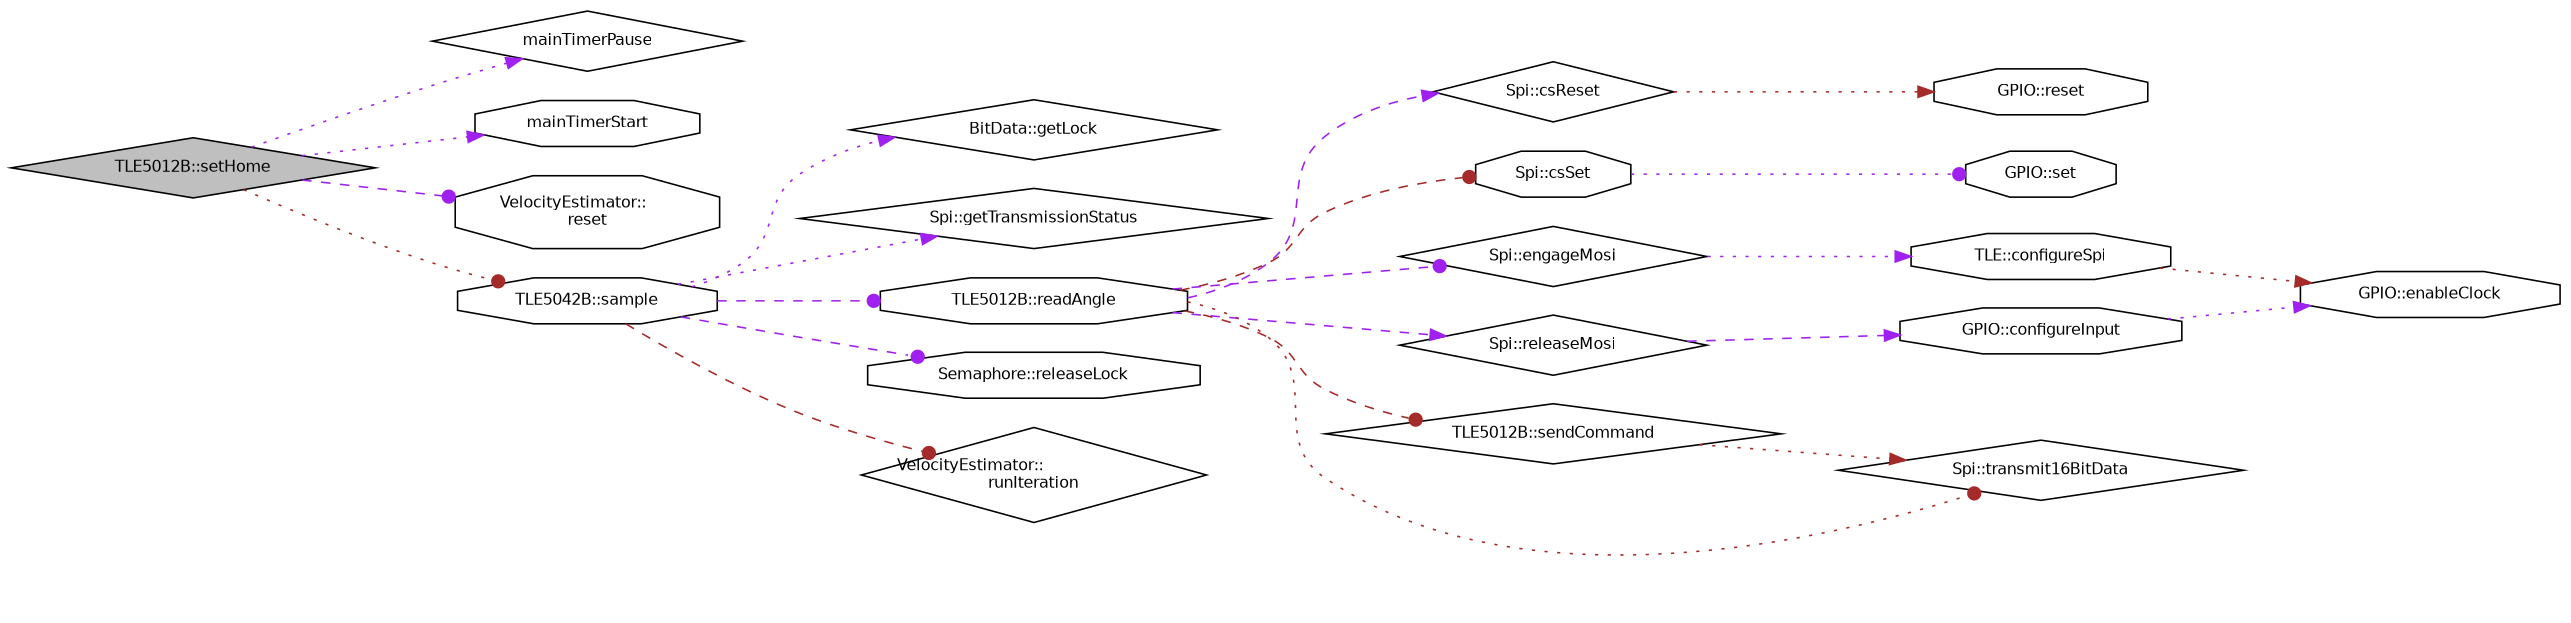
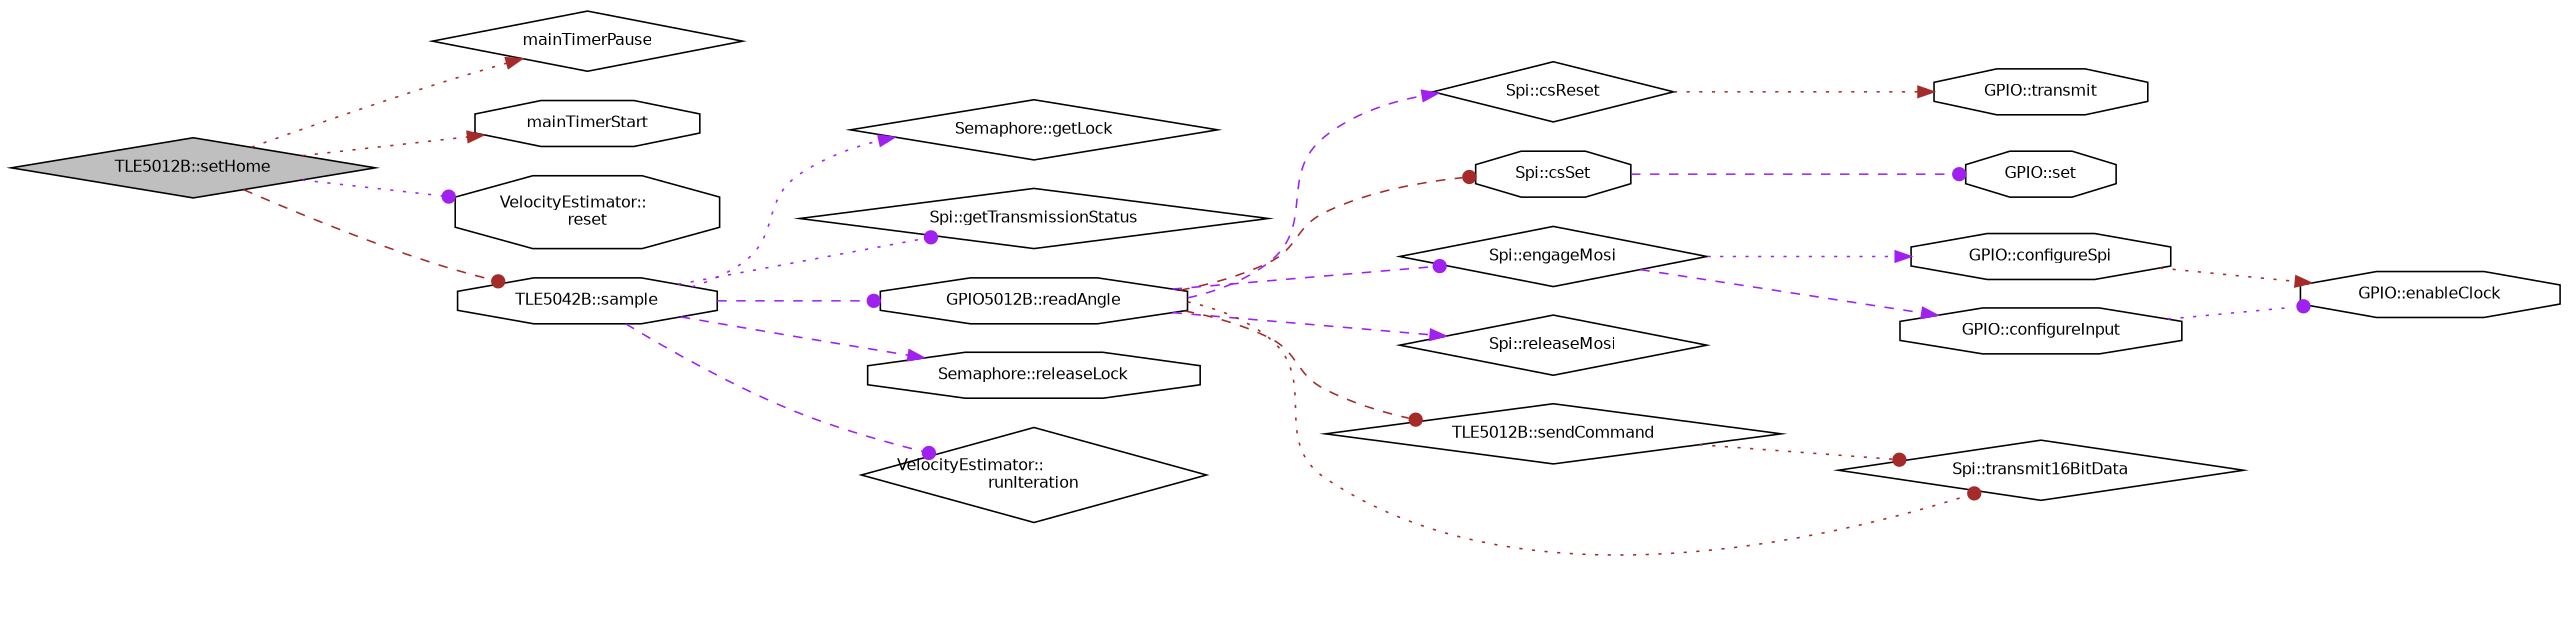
  digraph {
    rankdir=LR
    node [color=black fillcolor=white fontname=Helvetica fontsize=10 shape=octagon style=filled]
    edge [arrowhead=normal color=purple fontname=Helvetica fontsize=10 labelfontname=Helvetica labelfontsize=10 style=dotted]
    n1 [fillcolor=grey75 fontcolor=black height=0.2 label="TLE5012B::setHome" shape=diamond width=0.4]
    n2 [height=0.2 label=mainTimerPause shape=diamond width=0.4]
    n3 [height=0.2 label=mainTimerStart width=0.4]
    n4 [height=0.2 label="VelocityEstimator::\lreset" width=0.4]
    n5 [height=0.2 label="TLE5042B::sample" width=0.4]
-   n6 [height=0.2 label="BitData::getLock" shape=diamond width=0.4]
+   n6 [height=0.2 label="Semaphore::getLock" shape=diamond width=0.4]
    n7 [height=0.2 label="Spi::getTransmissionStatus" shape=diamond width=0.4]
-   n8 [height=0.2 label="TLE5012B::readAngle" width=0.4]
+   n8 [height=0.2 label="GPIO5012B::readAngle" width=0.4]
    n9 [height=0.2 label="Semaphore::releaseLock" width=0.4]
    n10 [height=0.2 label="VelocityEstimator::\lrunIteration" shape=diamond width=0.4]
    n11 [height=0.2 label="Spi::csReset" shape=diamond width=0.4]
    n12 [height=0.2 label="Spi::csSet" width=0.4]
    n13 [height=0.2 label="Spi::engageMosi" shape=diamond width=0.4]
    n14 [height=0.2 label="Spi::releaseMosi" shape=diamond width=0.4]
    n15 [height=0.2 label="TLE5012B::sendCommand" shape=diamond width=0.4]
    n16 [height=0.2 label="Spi::transmit16BitData" shape=diamond width=0.4]
-   n17 [height=0.2 label="GPIO::reset" width=0.4]
+   n17 [height=0.2 label="GPIO::transmit" width=0.4]
    n18 [height=0.2 label="GPIO::set" width=0.4]
-   n19 [height=0.2 label="TLE::configureSpi" width=0.4]
+   n19 [height=0.2 label="GPIO::configureSpi" width=0.4]
    n20 [height=0.2 label="GPIO::configureInput" width=0.4]
    n21 [height=0.2 label="GPIO::enableClock" width=0.4]
-   n1 -> n2
-   n1 -> n3
-   n1 -> n4 [arrowhead=dot style=dashed]
-   n1 -> n5 [arrowhead=dot color=brown]
+   n1 -> n2 [color=brown]
+   n1 -> n3 [color=brown]
+   n1 -> n4 [arrowhead=dot]
+   n1 -> n5 [arrowhead=dot color=brown style=dashed]
    n5 -> n6
-   n5 -> n7
+   n5 -> n7 [arrowhead=dot]
    n5 -> n8 [arrowhead=dot style=dashed]
-   n5 -> n9 [arrowhead=dot style=dashed]
-   n5 -> n10 [arrowhead=dot color=brown style=dashed]
+   n5 -> n9 [style=dashed]
+   n5 -> n10 [arrowhead=dot style=dashed]
    n8 -> n11 [style=dashed]
    n8 -> n12 [arrowhead=dot color=brown style=dashed]
    n8 -> n13 [arrowhead=dot style=dashed]
    n8 -> n14 [style=dashed]
    n8 -> n15 [arrowhead=dot color=brown style=dashed]
    n8 -> n16 [arrowhead=dot color=brown]
    n11 -> n17 [color=brown]
-   n12 -> n18 [arrowhead=dot]
+   n12 -> n18 [arrowhead=dot style=dashed]
    n13 -> n19
-   n14 -> n20 [style=dashed]
-   n15 -> n16 [color=brown]
+   n13 -> n20 [style=dashed]
+   n15 -> n16 [arrowhead=dot color=brown]
    n19 -> n21 [color=brown]
-   n20 -> n21
+   n20 -> n21 [arrowhead=dot]
  }
